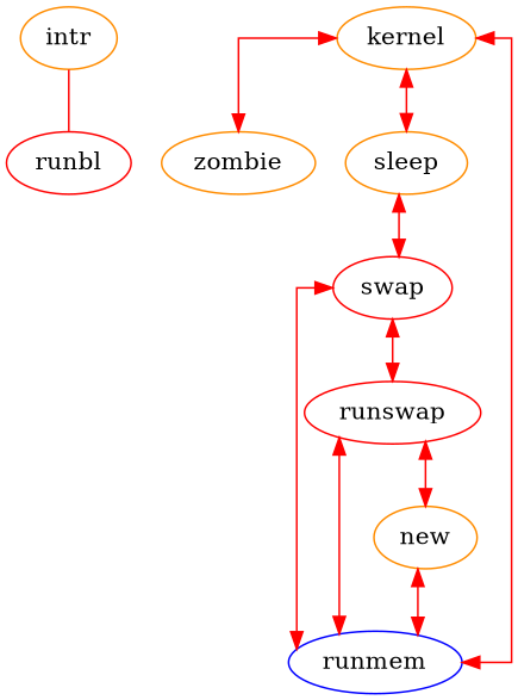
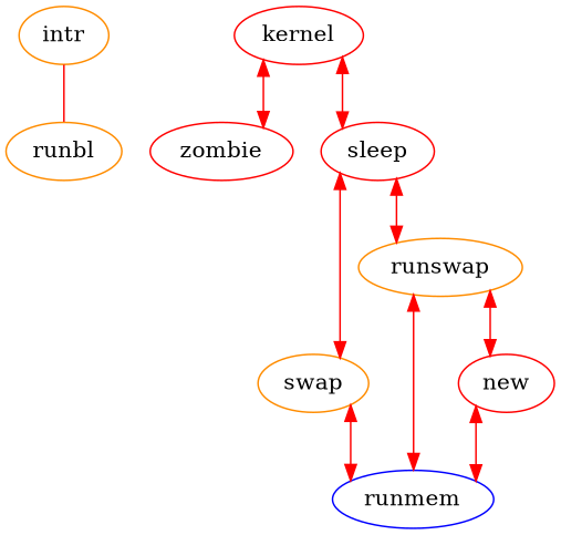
  graph {
    fontname="DejaVu Serif"
    splines=ortho
    node [color=darkorange fontname="DejaVu Serif"]
    edge [color=red fontname="DejaVu Serif" dir=both]
    intr
-   runbl [color=red]
-   zombie
-   kernel
-   sleep
+   runbl
+   zombie [color=red]
+   kernel [color=red]
+   sleep [color=red]
    runmem [color=blue]
-   swap [color=red]
-   runswap [color=red]
-   new
+   swap
+   runswap
+   new [color=red]
    intr -- runbl [dir=""]
    kernel -- zombie
    kernel -- sleep
-   kernel -- runmem
    sleep -- swap
    swap -- runmem
-   swap -- runswap
+   sleep -- runswap
    runswap -- runmem
    runswap -- new
    new -- runmem
  }
